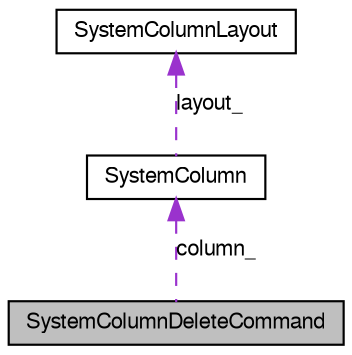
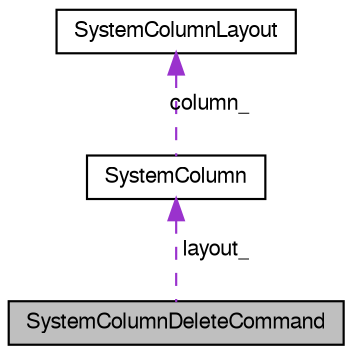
  digraph {
    node [color=black fontname=FreeSans fontsize=10 shape=record]
    edge [color=darkorchid3 dir=back fontname=FreeSans fontsize=10 labelfontname=FreeSans labelfontsize=10 style=dashed]
    n1 [fillcolor=grey75 fontcolor=black height=0.2 label=SystemColumnDeleteCommand style=filled width=0.4]
    n2 [height=0.2 label=SystemColumnLayout width=0.4]
    n3 [height=0.2 label=SystemColumn width=0.4]
-   n2 -> n3 [label=layout_]
-   n3 -> n1 [label=column_]
+   n2 -> n3 [label=column_]
+   n3 -> n1 [label=layout_]
  }
